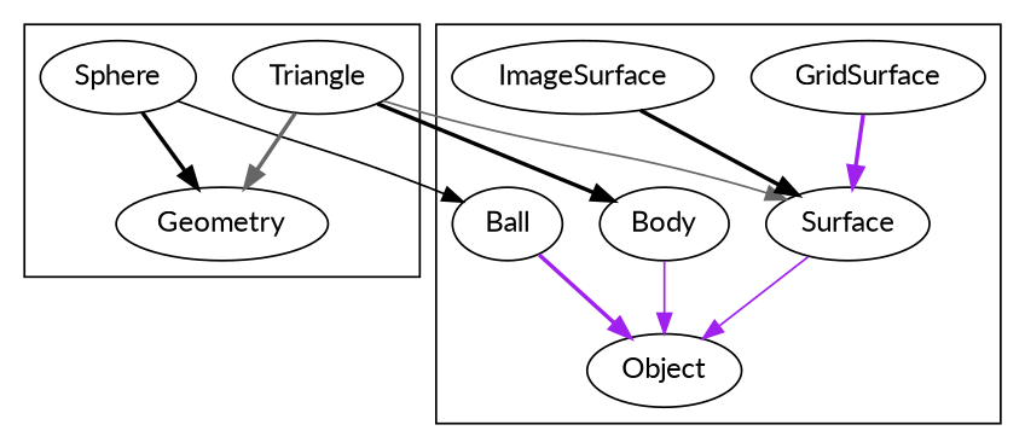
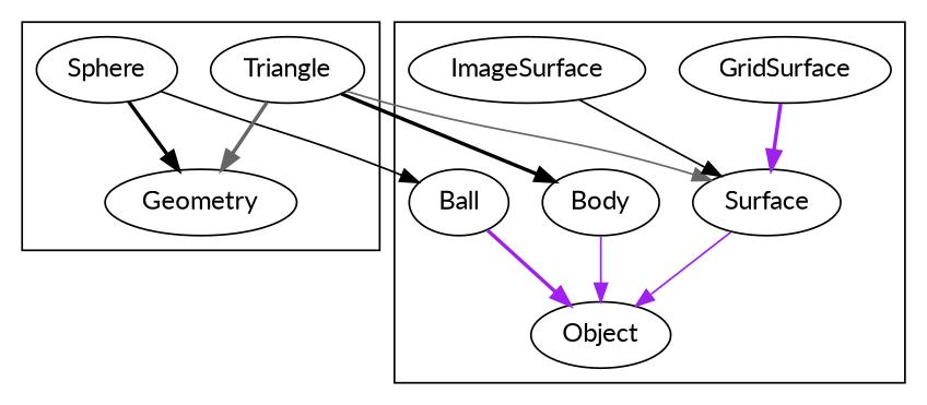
  digraph {
    fontname=Lato
    node [fontname=Lato]
    edge [color=black fontname=Lato style=bold]
    Sphere
    Geometry
    Triangle
    Ball
    Object
    Surface
    GridSurface
    ImageSurface
    Body
    subgraph cluster_1 {
      Sphere
      Geometry
      Triangle
    }
    subgraph cluster_2 {
      Ball
      Object
      Surface
      GridSurface
      ImageSurface
      Body
    }
    Sphere -> Geometry
    Sphere -> Ball [style=solid]
    Triangle -> Geometry [color=gray40]
    Triangle -> Surface [color=gray40 style=solid]
    Triangle -> Body
    Ball -> Object [color=purple]
    Surface -> Object [color=purple style=solid]
    GridSurface -> Surface [color=purple]
-   ImageSurface -> Surface
+   ImageSurface -> Surface [style=solid]
    Body -> Object [color=purple style=solid]
  }
